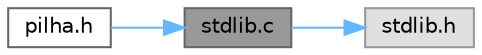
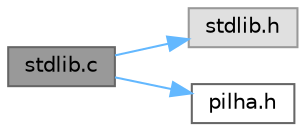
  digraph {
    rankdir=LR
    node [fontname=Helvetica fontsize=10 shape=box style=filled]
    edge [color=steelblue1 fontname=Helvetica fontsize=10 labelfontname=Helvetica labelfontsize=10 style=solid]
    n1 [color=gray40 fillcolor=grey60 fontcolor=black height=0.2 label="stdlib.c" width=0.4]
    n2 [color=grey60 fillcolor="#E0E0E0" height=0.2 label="stdlib.h" width=0.4]
    n3 [color=grey40 fillcolor=white height=0.2 label="pilha.h" width=0.4]
    n1 -> n2
-   n3 -> n1
+   n1 -> n3
  }
